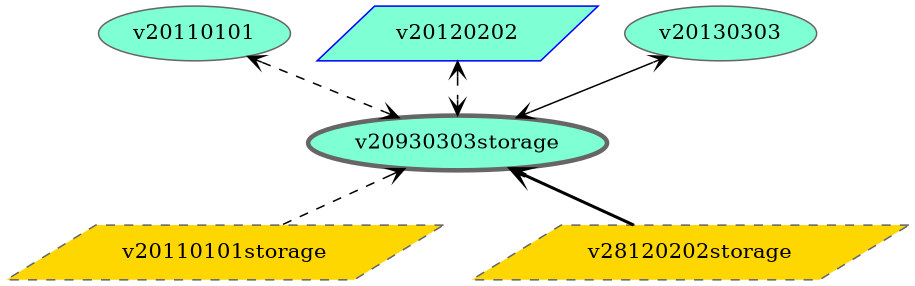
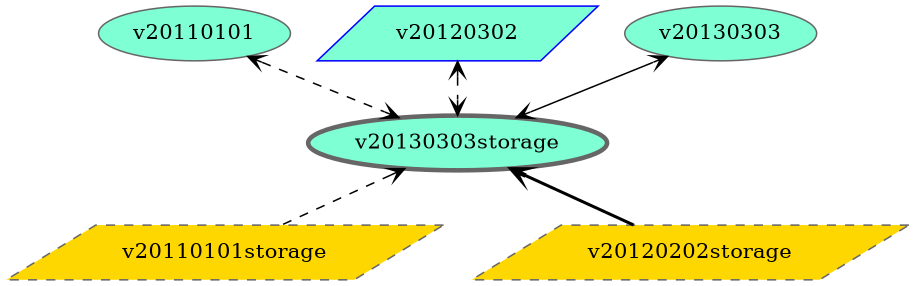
  graph {
    node [color=gray40 fillcolor=aquamarine group=api shape=ellipse style=filled]
    edge [arrowhead=vee arrowtail=vee dir=both style=dashed]
    v20110101
-   v20120202 [color=blue shape=parallelogram]
+   v20120202 [color=blue shape=parallelogram label=v20120302]
    v20130303
    v20110101storage [fillcolor=gold group=storage penwidth=1 rankType=min shape=parallelogram style="dashed,filled"]
-   v20120202storage [fillcolor=gold group=storage penwidth=1 rankType=min shape=parallelogram style="dashed,filled" label=v28120202storage]
-   v20130303storage [penwidth=3 label=v20930303storage group=""]
+   v20120202storage [fillcolor=gold group=storage penwidth=1 rankType=min shape=parallelogram style="dashed,filled"]
+   v20130303storage [penwidth=3 group=""]
    subgraph sub_1 {
      label="API Versions"
      labelloc=t
      rank=same
      v20110101
      v20120202
      v20130303
    }
    subgraph sub_2 {
      label="Storage Versions"
      labelloc=b
      rank=same
      v20110101storage
      v20120202storage
    }
    v20110101 -- v20130303storage
    v20120202 -- v20130303storage
    v20130303 -- v20130303storage [style=solid]
    v20130303storage -- v20110101storage [dir=back]
    v20130303storage -- v20120202storage [dir=back style=bold]
  }
